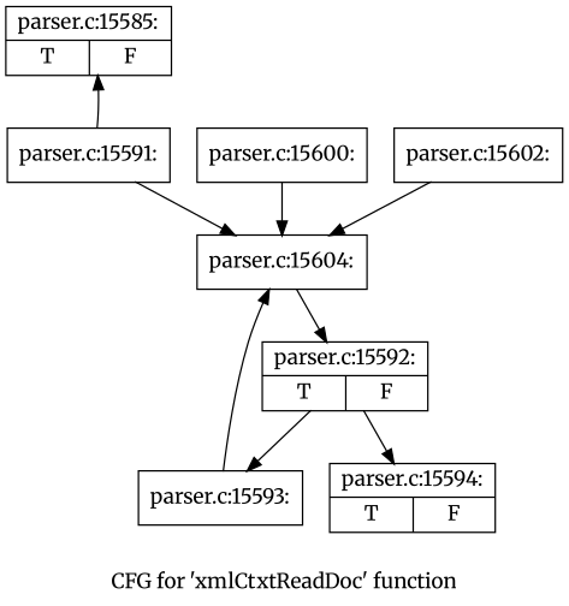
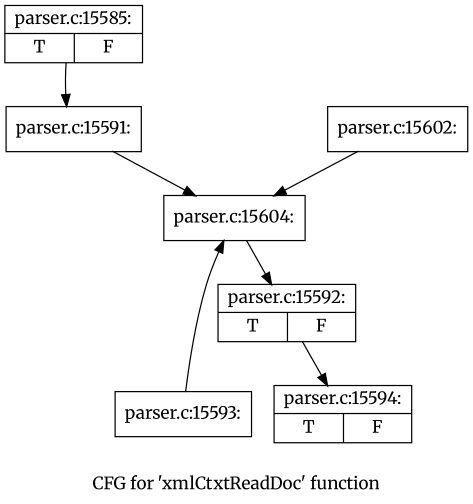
  digraph {
    fontname=Merriweather
    label="CFG for 'xmlCtxtReadDoc' function"
    node [fontname=Merriweather shape=record]
    edge [fontname=Merriweather]
    n1 [label="{parser.c:15585:|{<s0>T|<s1>F}}"]
    n2 [label="{parser.c:15591:}"]
    n3 [label="{parser.c:15604:}"]
    n4 [label="{parser.c:15592:|{<s0>T|<s1>F}}"]
    n5 [label="{parser.c:15593:}"]
    n6 [label="{parser.c:15594:|{<s0>T|<s1>F}}"]
-   n7 [label="{parser.c:15600:}"]
    n8 [label="{parser.c:15602:}"]
-   n2 -> n1
+   n1 -> n2
    n2 -> n3
    n3 -> n4
-   n4 -> n5
    n4 -> n6
    n5 -> n3
-   n7 -> n3
    n8 -> n3
  }
